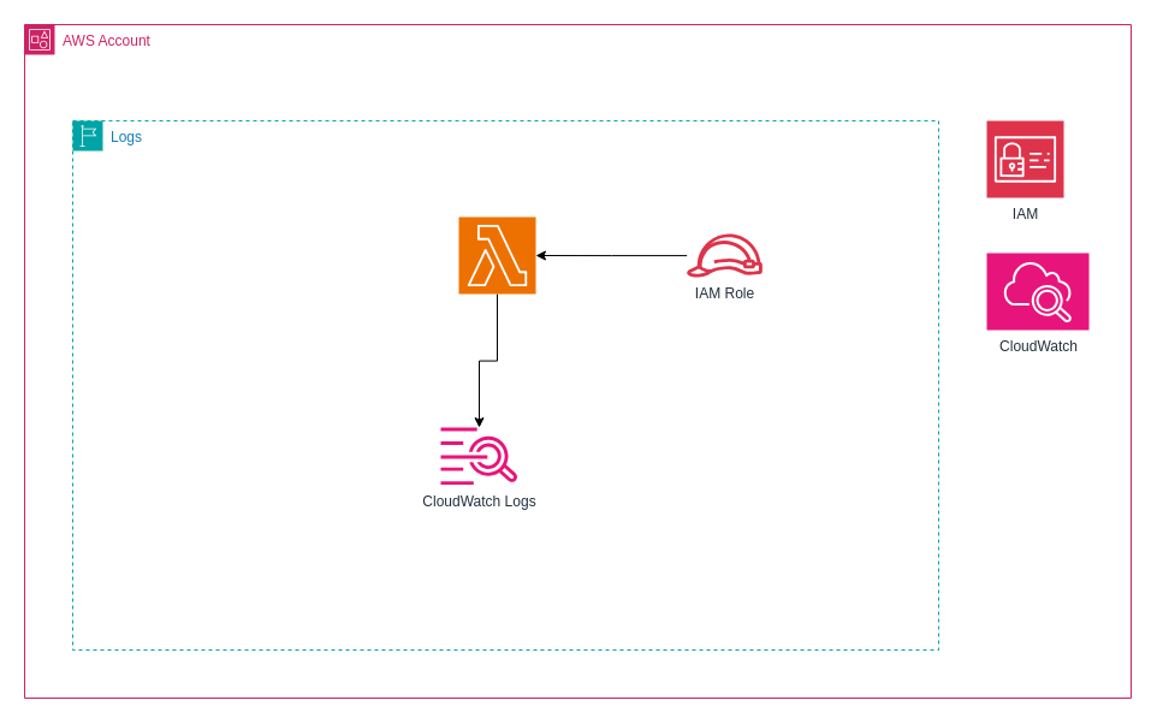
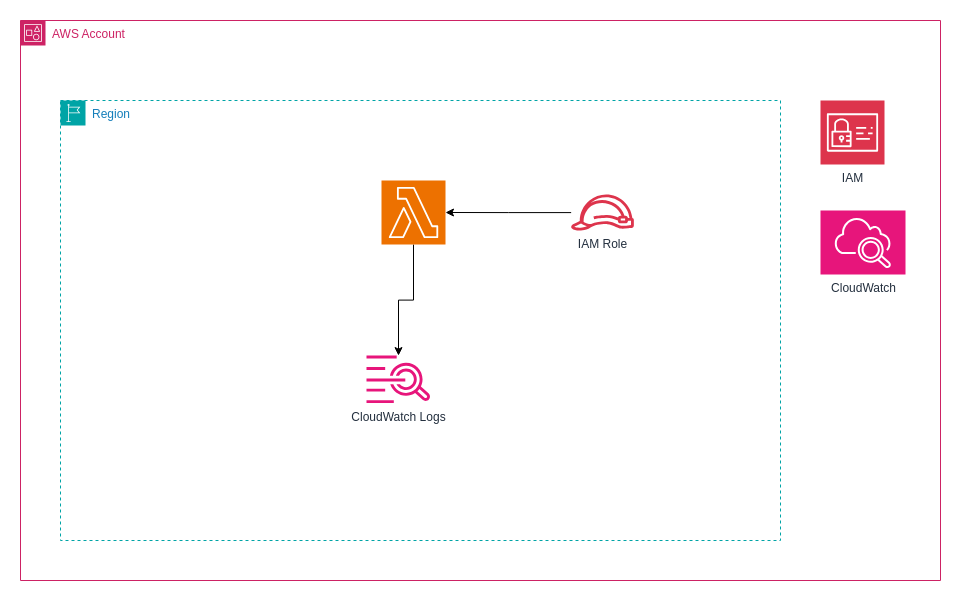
  <mxCell id="0" />
  <mxCell id="1" parent="0" />
  <mxCell id="2" value="AWS Account" style="points=[[0,0],[0.25,0],[0.5,0],[0.75,0],[1,0],[1,0.25],[1,0.5],[1,0.75],[1,1],[0.75,1],[0.5,1],[0.25,1],[0,1],[0,0.75],[0,0.5],[0,0.25]];outlineConnect=0;gradientColor=none;html=1;whiteSpace=wrap;fontSize=12;fontStyle=0;container=1;pointerEvents=0;collapsible=0;recursiveResize=0;shape=mxgraph.aws4.group;grIcon=mxgraph.aws4.group_account;strokeColor=#CD2264;fillColor=none;verticalAlign=top;align=left;spacingLeft=30;fontColor=#CD2264;dashed=0;" vertex="1" parent="1"><mxGeometry x="20" y="20" width="920" height="560" as="geometry" /></mxCell>
- <mxCell id="3" value="Logs" style="points=[[0,0],[0.25,0],[0.5,0],[0.75,0],[1,0],[1,0.25],[1,0.5],[1,0.75],[1,1],[0.75,1],[0.5,1],[0.25,1],[0,1],[0,0.75],[0,0.5],[0,0.25]];outlineConnect=0;gradientColor=none;html=1;whiteSpace=wrap;fontSize=12;fontStyle=0;container=1;pointerEvents=0;collapsible=0;recursiveResize=0;shape=mxgraph.aws4.group;grIcon=mxgraph.aws4.group_region;strokeColor=#00A4A6;fillColor=none;verticalAlign=top;align=left;spacingLeft=30;fontColor=#147EBA;dashed=1;" vertex="1" parent="2"><mxGeometry x="40" y="80" width="720" height="440" as="geometry" /></mxCell>
+ <mxCell id="3" value="Region" style="points=[[0,0],[0.25,0],[0.5,0],[0.75,0],[1,0],[1,0.25],[1,0.5],[1,0.75],[1,1],[0.75,1],[0.5,1],[0.25,1],[0,1],[0,0.75],[0,0.5],[0,0.25]];outlineConnect=0;gradientColor=none;html=1;whiteSpace=wrap;fontSize=12;fontStyle=0;container=1;pointerEvents=0;collapsible=0;recursiveResize=0;shape=mxgraph.aws4.group;grIcon=mxgraph.aws4.group_region;strokeColor=#00A4A6;fillColor=none;verticalAlign=top;align=left;spacingLeft=30;fontColor=#147EBA;dashed=1;" vertex="1" parent="2"><mxGeometry x="40" y="80" width="720" height="440" as="geometry" /></mxCell>
  <mxCell id="4" style="edgeStyle=orthogonalEdgeStyle;rounded=0;orthogonalLoop=1;jettySize=auto;html=1;" edge="1" parent="3" source="5" target="7"><mxGeometry relative="1" as="geometry" /></mxCell>
  <mxCell id="5" value="" style="sketch=0;points=[[0,0,0],[0.25,0,0],[0.5,0,0],[0.75,0,0],[1,0,0],[0,1,0],[0.25,1,0],[0.5,1,0],[0.75,1,0],[1,1,0],[0,0.25,0],[0,0.5,0],[0,0.75,0],[1,0.25,0],[1,0.5,0],[1,0.75,0]];outlineConnect=0;fontColor=#232F3E;fillColor=#ED7100;strokeColor=#ffffff;dashed=0;verticalLabelPosition=bottom;verticalAlign=top;align=center;html=1;fontSize=12;fontStyle=0;aspect=fixed;shape=mxgraph.aws4.resourceIcon;resIcon=mxgraph.aws4.lambda;" vertex="1" parent="3"><mxGeometry x="321" y="80" width="64" height="64" as="geometry" /></mxCell>
  <mxCell id="6" value="IAM Role" style="sketch=0;outlineConnect=0;fontColor=#232F3E;gradientColor=none;fillColor=#DD344C;strokeColor=none;dashed=0;verticalLabelPosition=bottom;verticalAlign=top;align=center;html=1;fontSize=12;fontStyle=0;aspect=fixed;pointerEvents=1;shape=mxgraph.aws4.role;" vertex="1" parent="3"><mxGeometry x="510" y="93.95" width="64" height="36.1" as="geometry" /></mxCell>
  <mxCell id="7" value="CloudWatch Logs" style="sketch=0;outlineConnect=0;fontColor=#232F3E;gradientColor=none;fillColor=#E7157B;strokeColor=none;dashed=0;verticalLabelPosition=bottom;verticalAlign=top;align=center;html=1;fontSize=12;fontStyle=0;aspect=fixed;pointerEvents=1;shape=mxgraph.aws4.cloudwatch_logs;" vertex="1" parent="3"><mxGeometry x="306" y="255" width="64" height="47.59" as="geometry" /></mxCell>
  <mxCell id="8" style="edgeStyle=orthogonalEdgeStyle;rounded=0;orthogonalLoop=1;jettySize=auto;html=1;entryX=1;entryY=0.5;entryDx=0;entryDy=0;entryPerimeter=0;" edge="1" parent="3" source="6" target="5"><mxGeometry relative="1" as="geometry" /></mxCell>
  <mxCell id="9" value="IAM" style="sketch=0;points=[[0,0,0],[0.25,0,0],[0.5,0,0],[0.75,0,0],[1,0,0],[0,1,0],[0.25,1,0],[0.5,1,0],[0.75,1,0],[1,1,0],[0,0.25,0],[0,0.5,0],[0,0.75,0],[1,0.25,0],[1,0.5,0],[1,0.75,0]];outlineConnect=0;fontColor=#232F3E;fillColor=#DD344C;strokeColor=#ffffff;dashed=0;verticalLabelPosition=bottom;verticalAlign=top;align=center;html=1;fontSize=12;fontStyle=0;aspect=fixed;shape=mxgraph.aws4.resourceIcon;resIcon=mxgraph.aws4.identity_and_access_management;" vertex="1" parent="2"><mxGeometry x="800" y="80" width="64" height="64" as="geometry" /></mxCell>
  <mxCell id="10" value="CloudWatch" style="sketch=0;points=[[0,0,0],[0.25,0,0],[0.5,0,0],[0.75,0,0],[1,0,0],[0,1,0],[0.25,1,0],[0.5,1,0],[0.75,1,0],[1,1,0],[0,0.25,0],[0,0.5,0],[0,0.75,0],[1,0.25,0],[1,0.5,0],[1,0.75,0]];points=[[0,0,0],[0.25,0,0],[0.5,0,0],[0.75,0,0],[1,0,0],[0,1,0],[0.25,1,0],[0.5,1,0],[0.75,1,0],[1,1,0],[0,0.25,0],[0,0.5,0],[0,0.75,0],[1,0.25,0],[1,0.5,0],[1,0.75,0]];outlineConnect=0;fontColor=#232F3E;fillColor=#E7157B;strokeColor=#ffffff;dashed=0;verticalLabelPosition=bottom;verticalAlign=top;align=center;html=1;fontSize=12;fontStyle=0;aspect=fixed;shape=mxgraph.aws4.resourceIcon;resIcon=mxgraph.aws4.cloudwatch_2;" vertex="1" parent="2"><mxGeometry x="800" y="190" width="85" height="64" as="geometry" /></mxCell>
